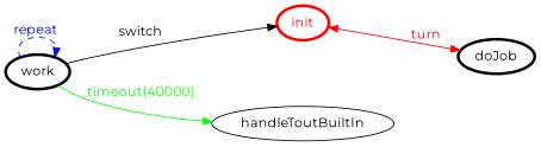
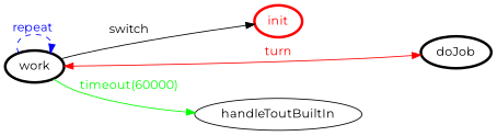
  digraph {
    fontname=Montserrat
    rankdir=LR
    node [color=black fontcolor=black fontname=Montserrat penwidth=3]
    edge [fontname=Montserrat]
    init [color=red fontcolor=red]
    work
    doJob
    handleToutBuiltIn [color="" fontcolor="" penwidth=""]
    work -> init [color=black fontcolor=black label=switch]
    work -> work [color=blue fontcolor=blue label="repeat " style=dashed]
-   init -> doJob [color=red dir=both fontcolor=red label=turn]
-   work -> handleToutBuiltIn [color=green fontcolor=green label="timeout(40000)"]
+   work -> doJob [color=red dir=both fontcolor=red label=turn]
+   work -> handleToutBuiltIn [color=green fontcolor=green label="timeout(60000)"]
  }
